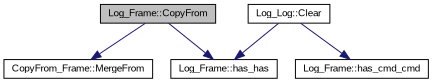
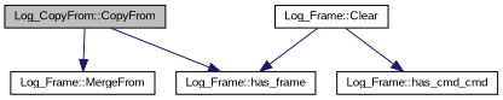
  digraph {
    fontname="Liberation Sans"
    rankdir=TB
    node [color=black fillcolor=white fontname="Liberation Sans" fontsize=10 shape=record style=filled]
    edge [color=midnightblue fontname="Liberation Sans" fontsize=10 labelfontname=Helvetica labelfontsize=10 style=solid]
-   n1 [fillcolor=grey75 fontcolor=black height=0.2 label="Log_Frame::CopyFrom" width=0.4]
-   n2 [height=0.2 label="CopyFrom_Frame::MergeFrom" width=0.4]
-   n3 [height=0.2 label="Log_Frame::has_has" width=0.4]
-   n4 [height=0.2 label="Log_Log::Clear" width=0.4]
+   n1 [fillcolor=grey75 fontcolor=black height=0.2 label="Log_CopyFrom::CopyFrom" width=0.4]
+   n2 [height=0.2 label="Log_Frame::MergeFrom" width=0.4]
+   n3 [height=0.2 label="Log_Frame::has_frame" width=0.4]
+   n4 [height=0.2 label="Log_Frame::Clear" width=0.4]
    n5 [height=0.2 label="Log_Frame::has_cmd_cmd" width=0.4]
    n1 -> n2
    n1 -> n3
    n4 -> n3
    n4 -> n5
  }
